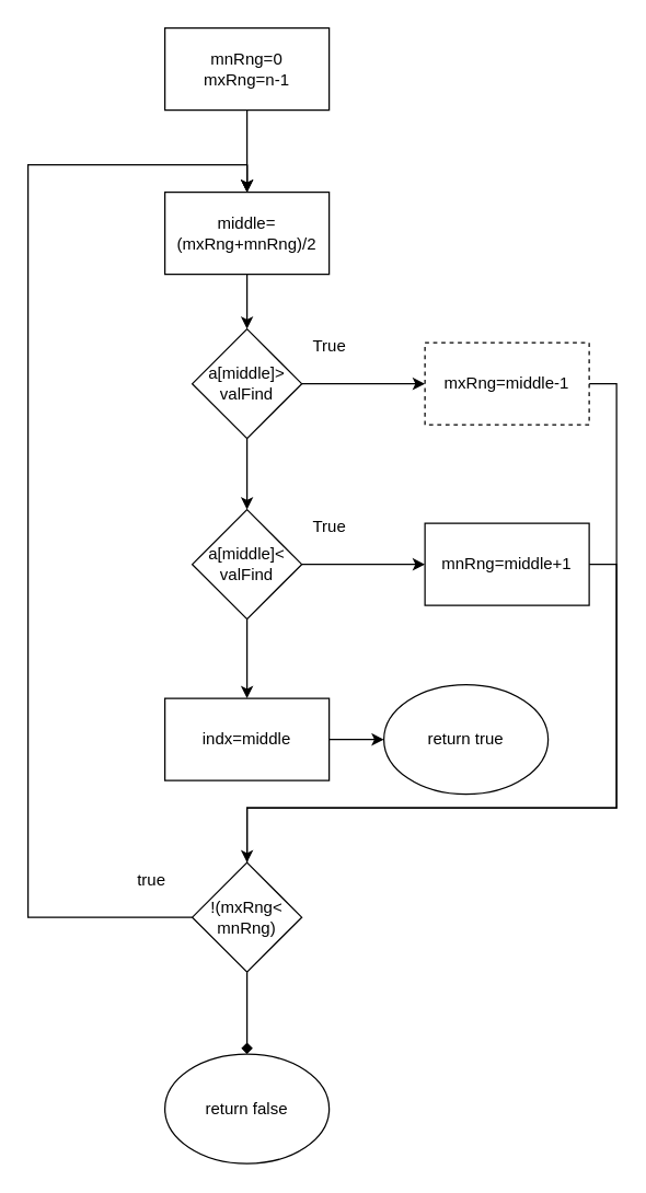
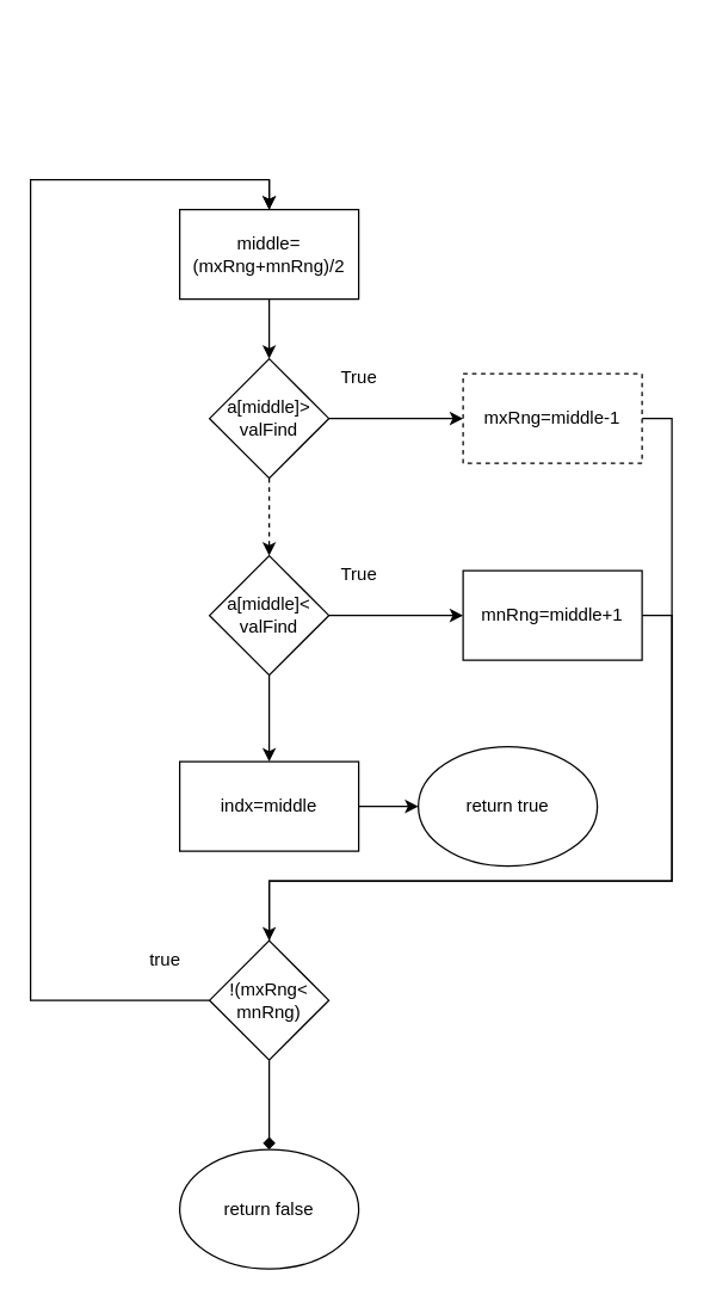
  <mxCell id="0" />
  <mxCell id="1" parent="0" />
- <mxCell id="2" style="edgeStyle=orthogonalEdgeStyle;rounded=0;orthogonalLoop=1;jettySize=auto;html=1;exitX=0.5;exitY=1;exitDx=0;exitDy=0;entryX=0.5;entryY=0;entryDx=0;entryDy=0;" edge="1" parent="1" source="3" target="6"><mxGeometry relative="1" as="geometry" /></mxCell>
- <mxCell id="3" value="&lt;div&gt;mnRng=0&lt;/div&gt;&lt;div&gt;mxRng=n-1&lt;/div&gt;" style="rounded=0;whiteSpace=wrap;html=1;" vertex="1" parent="1"><mxGeometry x="120" y="20" width="120" height="60" as="geometry" /></mxCell>
  <mxCell id="4" style="edgeStyle=orthogonalEdgeStyle;rounded=0;orthogonalLoop=1;jettySize=auto;html=1;exitX=0.5;exitY=1;exitDx=0;exitDy=0;entryX=0.5;entryY=0;entryDx=0;entryDy=0;" edge="1" parent="1" source="6" target="9"><mxGeometry relative="1" as="geometry" /></mxCell>
  <mxCell id="5" style="edgeStyle=orthogonalEdgeStyle;rounded=0;orthogonalLoop=1;jettySize=auto;html=1;" edge="1" parent="1" source="6"><mxGeometry relative="1" as="geometry"><mxPoint x="180" y="140" as="targetPoint" /></mxGeometry></mxCell>
  <mxCell id="6" value="&lt;div&gt;middle=&lt;/div&gt;&lt;div&gt;(mxRng+mnRng)/2&lt;/div&gt;" style="rounded=0;whiteSpace=wrap;html=1;" vertex="1" parent="1"><mxGeometry x="120" y="140" width="120" height="60" as="geometry" /></mxCell>
  <mxCell id="7" style="edgeStyle=orthogonalEdgeStyle;rounded=0;orthogonalLoop=1;jettySize=auto;html=1;exitX=1;exitY=0.5;exitDx=0;exitDy=0;entryX=0;entryY=0.5;entryDx=0;entryDy=0;" edge="1" parent="1" source="9" target="11"><mxGeometry relative="1" as="geometry" /></mxCell>
- <mxCell id="8" style="edgeStyle=orthogonalEdgeStyle;rounded=0;orthogonalLoop=1;jettySize=auto;html=1;exitX=0.5;exitY=1;exitDx=0;exitDy=0;entryX=0.5;entryY=0;entryDx=0;entryDy=0;" edge="1" parent="1" source="9" target="15"><mxGeometry relative="1" as="geometry" /></mxCell>
+ <mxCell id="8" style="edgeStyle=orthogonalEdgeStyle;rounded=0;orthogonalLoop=1;jettySize=auto;html=1;exitX=0.5;exitY=1;exitDx=0;exitDy=0;entryX=0.5;entryY=0;entryDx=0;entryDy=0;dashed=1;" edge="1" parent="1" source="9" target="15"><mxGeometry relative="1" as="geometry" /></mxCell>
  <mxCell id="9" value="&lt;div&gt;a[middle]&amp;gt;&lt;/div&gt;&lt;div&gt;valFind&lt;/div&gt;" style="rhombus;whiteSpace=wrap;html=1;" vertex="1" parent="1"><mxGeometry x="140" y="240" width="80" height="80" as="geometry" /></mxCell>
  <mxCell id="10" style="edgeStyle=orthogonalEdgeStyle;rounded=0;orthogonalLoop=1;jettySize=auto;html=1;exitX=1;exitY=0.5;exitDx=0;exitDy=0;entryX=0.5;entryY=0;entryDx=0;entryDy=0;endArrow=none;" edge="1" parent="1" source="11" target="23"><mxGeometry relative="1" as="geometry"><Array as="points"><mxPoint x="450" y="280" /><mxPoint x="450" y="590" /><mxPoint x="180" y="590" /></Array></mxGeometry></mxCell>
  <mxCell id="11" value="mxRng=middle-1" style="rounded=0;whiteSpace=wrap;html=1;dashed=1;" vertex="1" parent="1"><mxGeometry x="310" y="250" width="120" height="60" as="geometry" /></mxCell>
  <mxCell id="12" value="True" style="text;html=1;align=center;verticalAlign=middle;resizable=0;points=[];autosize=1;strokeColor=none;fillColor=none;" vertex="1" parent="1"><mxGeometry x="215" y="238" width="50" height="30" as="geometry" /></mxCell>
  <mxCell id="13" style="edgeStyle=orthogonalEdgeStyle;rounded=0;orthogonalLoop=1;jettySize=auto;html=1;exitX=1;exitY=0.5;exitDx=0;exitDy=0;entryX=0;entryY=0.5;entryDx=0;entryDy=0;" edge="1" source="15" target="17" parent="1"><mxGeometry relative="1" as="geometry" /></mxCell>
  <mxCell id="14" style="edgeStyle=orthogonalEdgeStyle;rounded=0;orthogonalLoop=1;jettySize=auto;html=1;exitX=0.5;exitY=1;exitDx=0;exitDy=0;entryX=0.5;entryY=0;entryDx=0;entryDy=0;" edge="1" parent="1" source="15" target="20"><mxGeometry relative="1" as="geometry" /></mxCell>
  <mxCell id="15" value="&lt;div&gt;a[middle]&amp;lt;&lt;/div&gt;&lt;div&gt;valFind&lt;/div&gt;" style="rhombus;whiteSpace=wrap;html=1;" vertex="1" parent="1"><mxGeometry x="140" y="372" width="80" height="80" as="geometry" /></mxCell>
  <mxCell id="16" style="edgeStyle=orthogonalEdgeStyle;rounded=0;orthogonalLoop=1;jettySize=auto;html=1;exitX=1;exitY=0.5;exitDx=0;exitDy=0;entryX=0.5;entryY=0;entryDx=0;entryDy=0;" edge="1" parent="1" source="17" target="23"><mxGeometry relative="1" as="geometry"><Array as="points"><mxPoint x="450" y="412" /><mxPoint x="450" y="590" /><mxPoint x="180" y="590" /></Array></mxGeometry></mxCell>
  <mxCell id="17" value="mnRng=middle+1" style="rounded=0;whiteSpace=wrap;html=1;" vertex="1" parent="1"><mxGeometry x="310" y="382" width="120" height="60" as="geometry" /></mxCell>
  <mxCell id="18" value="True" style="text;html=1;align=center;verticalAlign=middle;resizable=0;points=[];autosize=1;strokeColor=none;fillColor=none;" vertex="1" parent="1"><mxGeometry x="215" y="370" width="50" height="30" as="geometry" /></mxCell>
  <mxCell id="19" style="edgeStyle=orthogonalEdgeStyle;rounded=0;orthogonalLoop=1;jettySize=auto;html=1;exitX=1;exitY=0.5;exitDx=0;exitDy=0;entryX=0;entryY=0.5;entryDx=0;entryDy=0;" edge="1" parent="1" source="20" target="26"><mxGeometry relative="1" as="geometry" /></mxCell>
  <mxCell id="20" value="&lt;div&gt;indx=middle&lt;/div&gt;" style="rounded=0;whiteSpace=wrap;html=1;" vertex="1" parent="1"><mxGeometry x="120" y="510" width="120" height="60" as="geometry" /></mxCell>
  <mxCell id="21" style="edgeStyle=orthogonalEdgeStyle;rounded=0;orthogonalLoop=1;jettySize=auto;html=1;exitX=0;exitY=0.5;exitDx=0;exitDy=0;" edge="1" parent="1" source="23"><mxGeometry relative="1" as="geometry"><mxPoint x="180" y="140" as="targetPoint" /><Array as="points"><mxPoint x="20" y="670" /><mxPoint x="20" y="120" /><mxPoint x="180" y="120" /></Array></mxGeometry></mxCell>
  <mxCell id="22" style="edgeStyle=orthogonalEdgeStyle;rounded=0;orthogonalLoop=1;jettySize=auto;html=1;exitX=0.5;exitY=1;exitDx=0;exitDy=0;entryX=0.5;entryY=0;entryDx=0;entryDy=0;endArrow=diamond;" edge="1" parent="1" source="23" target="25"><mxGeometry relative="1" as="geometry" /></mxCell>
  <mxCell id="23" value="&lt;div&gt;!(mxRng&amp;lt;&lt;/div&gt;&lt;div&gt;mnRng)&lt;/div&gt;" style="rhombus;whiteSpace=wrap;html=1;" vertex="1" parent="1"><mxGeometry x="140" y="630" width="80" height="80" as="geometry" /></mxCell>
  <mxCell id="24" value="true" style="text;html=1;align=center;verticalAlign=middle;resizable=0;points=[];autosize=1;strokeColor=none;fillColor=none;" vertex="1" parent="1"><mxGeometry x="90" y="628" width="40" height="30" as="geometry" /></mxCell>
  <mxCell id="25" value="return false" style="ellipse;whiteSpace=wrap;html=1;" vertex="1" parent="1"><mxGeometry x="120" y="770" width="120" height="80" as="geometry" /></mxCell>
  <mxCell id="26" value="return true" style="ellipse;whiteSpace=wrap;html=1;" vertex="1" parent="1"><mxGeometry x="280" y="500" width="120" height="80" as="geometry" /></mxCell>
